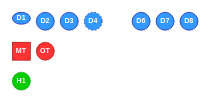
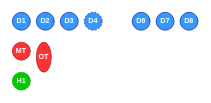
  <mxCell id="0" />
  <mxCell id="1" parent="0" />
- <mxCell id="2" value="D1" style="ellipse;whiteSpace=wrap;html=1;aspect=fixed;strokeColor=#000099;fillColor=#3399FF;fontColor=#FFFFFF;fontStyle=1" parent="1" vertex="1"><mxGeometry x="20" y="20" width="30" height="20" as="geometry" /></mxCell>
+ <mxCell id="2" value="D1" style="ellipse;whiteSpace=wrap;html=1;aspect=fixed;strokeColor=#000099;fillColor=#3399FF;fontColor=#FFFFFF;fontStyle=1" parent="1" vertex="1"><mxGeometry x="20" y="20" width="30" height="30" as="geometry" /></mxCell>
  <mxCell id="3" value="D2" style="ellipse;whiteSpace=wrap;html=1;aspect=fixed;strokeColor=#000099;fillColor=#3399FF;fontColor=#FFFFFF;fontStyle=1" vertex="1" parent="1"><mxGeometry x="60" y="20" width="30" height="30" as="geometry" /></mxCell>
  <mxCell id="4" value="D3" style="ellipse;whiteSpace=wrap;html=1;aspect=fixed;strokeColor=#000099;fillColor=#3399FF;fontColor=#FFFFFF;fontStyle=1" vertex="1" parent="1"><mxGeometry x="100" y="20" width="30" height="30" as="geometry" /></mxCell>
  <mxCell id="5" value="D4" style="ellipse;whiteSpace=wrap;html=1;aspect=fixed;strokeColor=#000099;fillColor=#3399FF;fontColor=#FFFFFF;fontStyle=1;dashed=1;" vertex="1" parent="1"><mxGeometry x="140" y="20" width="30" height="30" as="geometry" /></mxCell>
  <mxCell id="6" value="D6" style="ellipse;whiteSpace=wrap;html=1;aspect=fixed;strokeColor=#000099;fillColor=#3399FF;fontColor=#FFFFFF;fontStyle=1" vertex="1" parent="1"><mxGeometry x="220" y="20" width="30" height="30" as="geometry" /></mxCell>
- <mxCell id="7" value="OT" style="ellipse;whiteSpace=wrap;html=1;aspect=fixed;fontColor=#FFFFFF;fontStyle=1;fillColor=#FF3333;strokeColor=#990000;" vertex="1" parent="1"><mxGeometry x="60" y="70" width="30" height="30" as="geometry" /></mxCell>
+ <mxCell id="7" value="OT" style="ellipse;whiteSpace=wrap;html=1;aspect=fixed;fontColor=#FFFFFF;fontStyle=1;fillColor=#FF3333;strokeColor=#990000;" vertex="1" parent="1"><mxGeometry x="60" y="70" width="25" height="50" as="geometry" /></mxCell>
  <mxCell id="8" value="H1" style="ellipse;whiteSpace=wrap;html=1;aspect=fixed;fontColor=#FFFFFF;fontStyle=1;fillColor=#00CC00;strokeColor=#009900;" vertex="1" parent="1"><mxGeometry x="20" y="120" width="30" height="30" as="geometry" /></mxCell>
  <mxCell id="9" value="D8" style="ellipse;whiteSpace=wrap;html=1;aspect=fixed;strokeColor=#000099;fillColor=#3399FF;fontColor=#FFFFFF;fontStyle=1" vertex="1" parent="1"><mxGeometry x="300" y="20" width="30" height="30" as="geometry" /></mxCell>
  <mxCell id="10" value="D7" style="ellipse;whiteSpace=wrap;html=1;aspect=fixed;strokeColor=#000099;fillColor=#3399FF;fontColor=#FFFFFF;fontStyle=1" vertex="1" parent="1"><mxGeometry x="260" y="20" width="30" height="30" as="geometry" /></mxCell>
- <mxCell id="11" value="MT" style="whiteSpace=wrap;html=1;aspect=fixed;fontColor=#FFFFFF;fontStyle=1;fillColor=#FF3333;strokeColor=#990000;rounded=0;" vertex="1" parent="1"><mxGeometry x="20" y="70" width="30" height="30" as="geometry" /></mxCell>
+ <mxCell id="11" value="MT" style="ellipse;whiteSpace=wrap;html=1;aspect=fixed;fontColor=#FFFFFF;fontStyle=1;fillColor=#FF3333;strokeColor=#990000;" vertex="1" parent="1"><mxGeometry x="20" y="70" width="30" height="30" as="geometry" /></mxCell>
